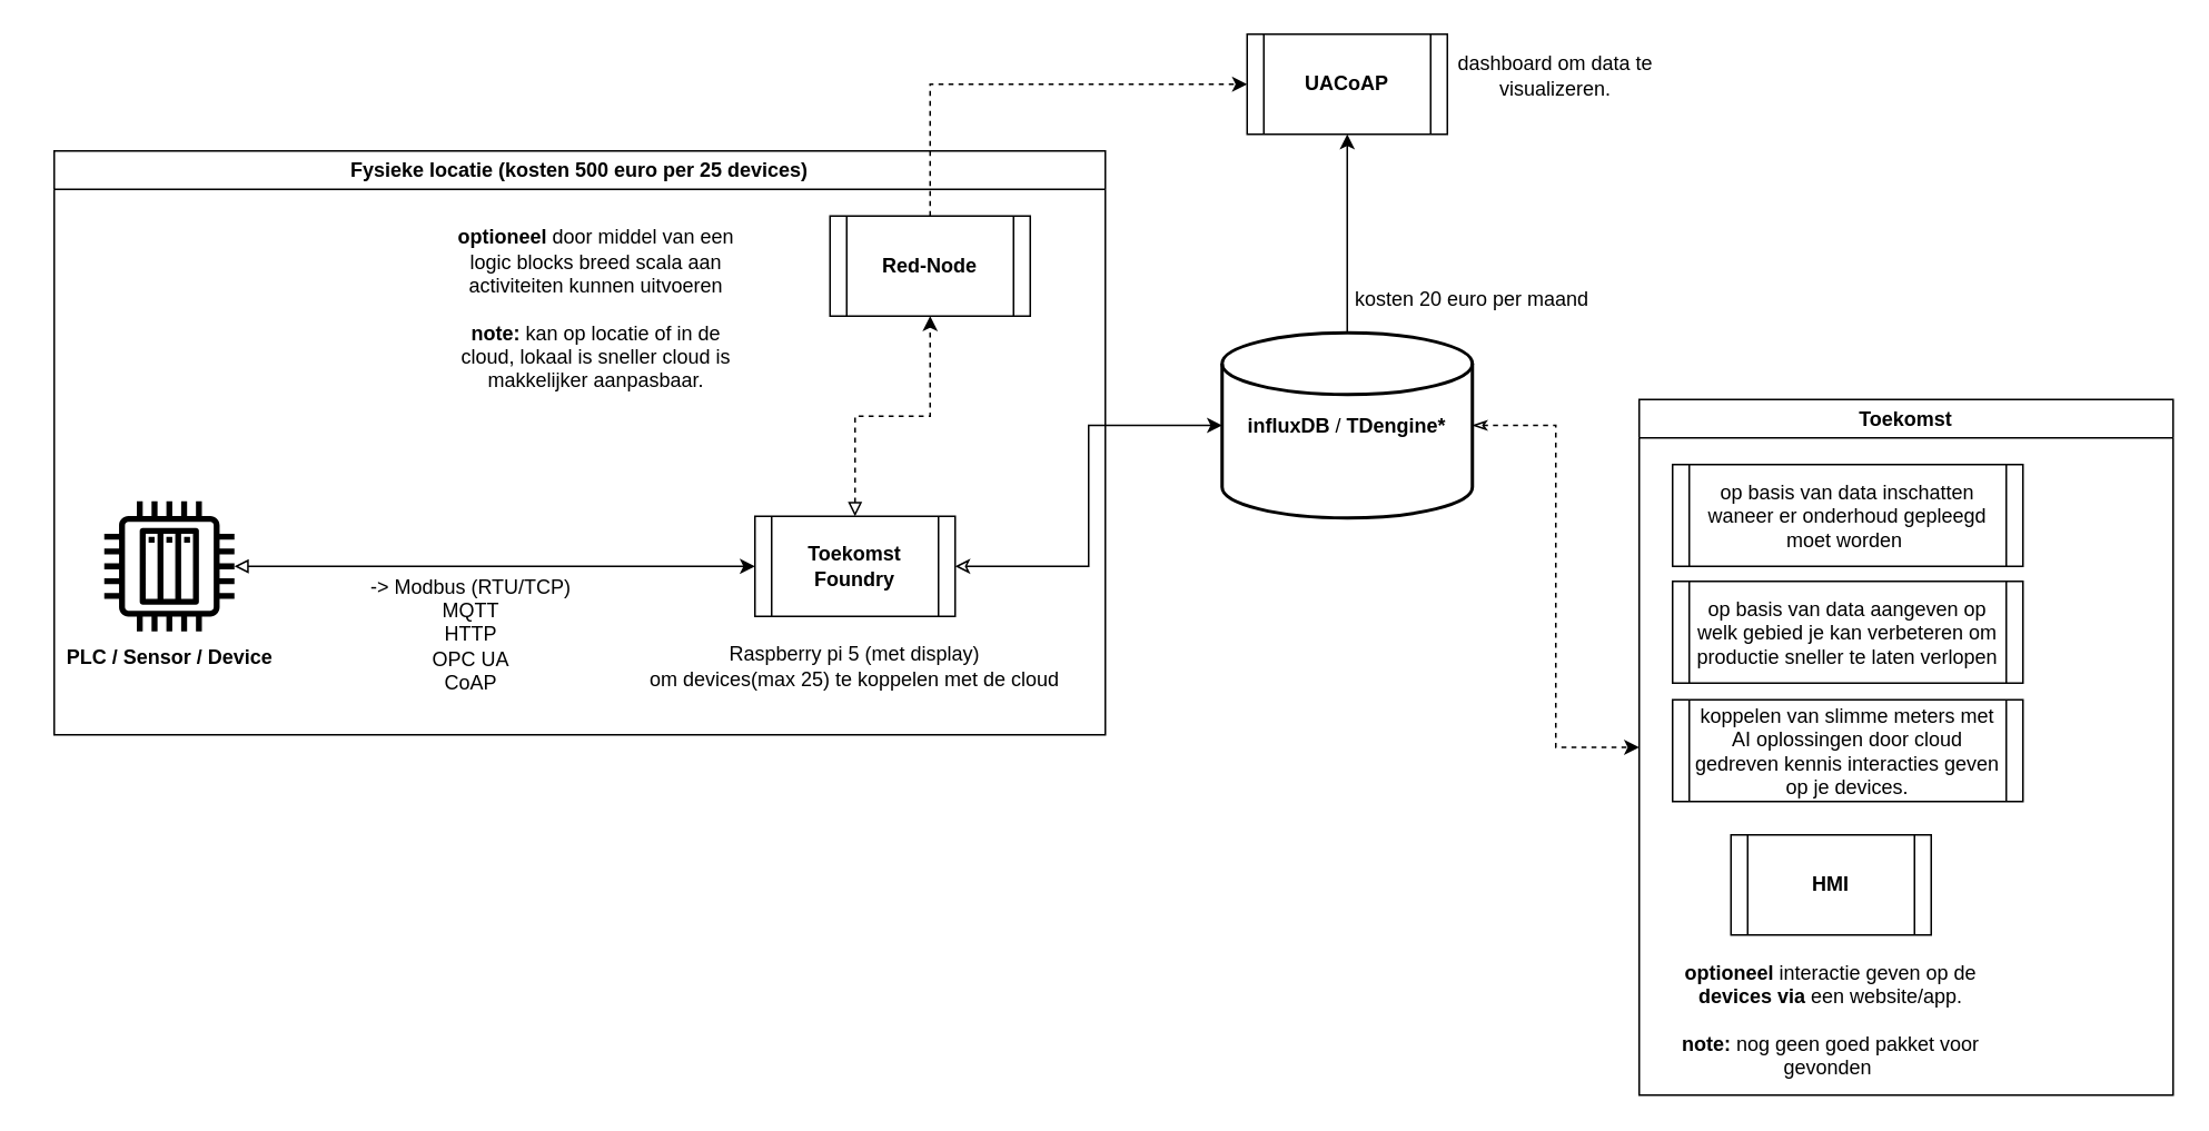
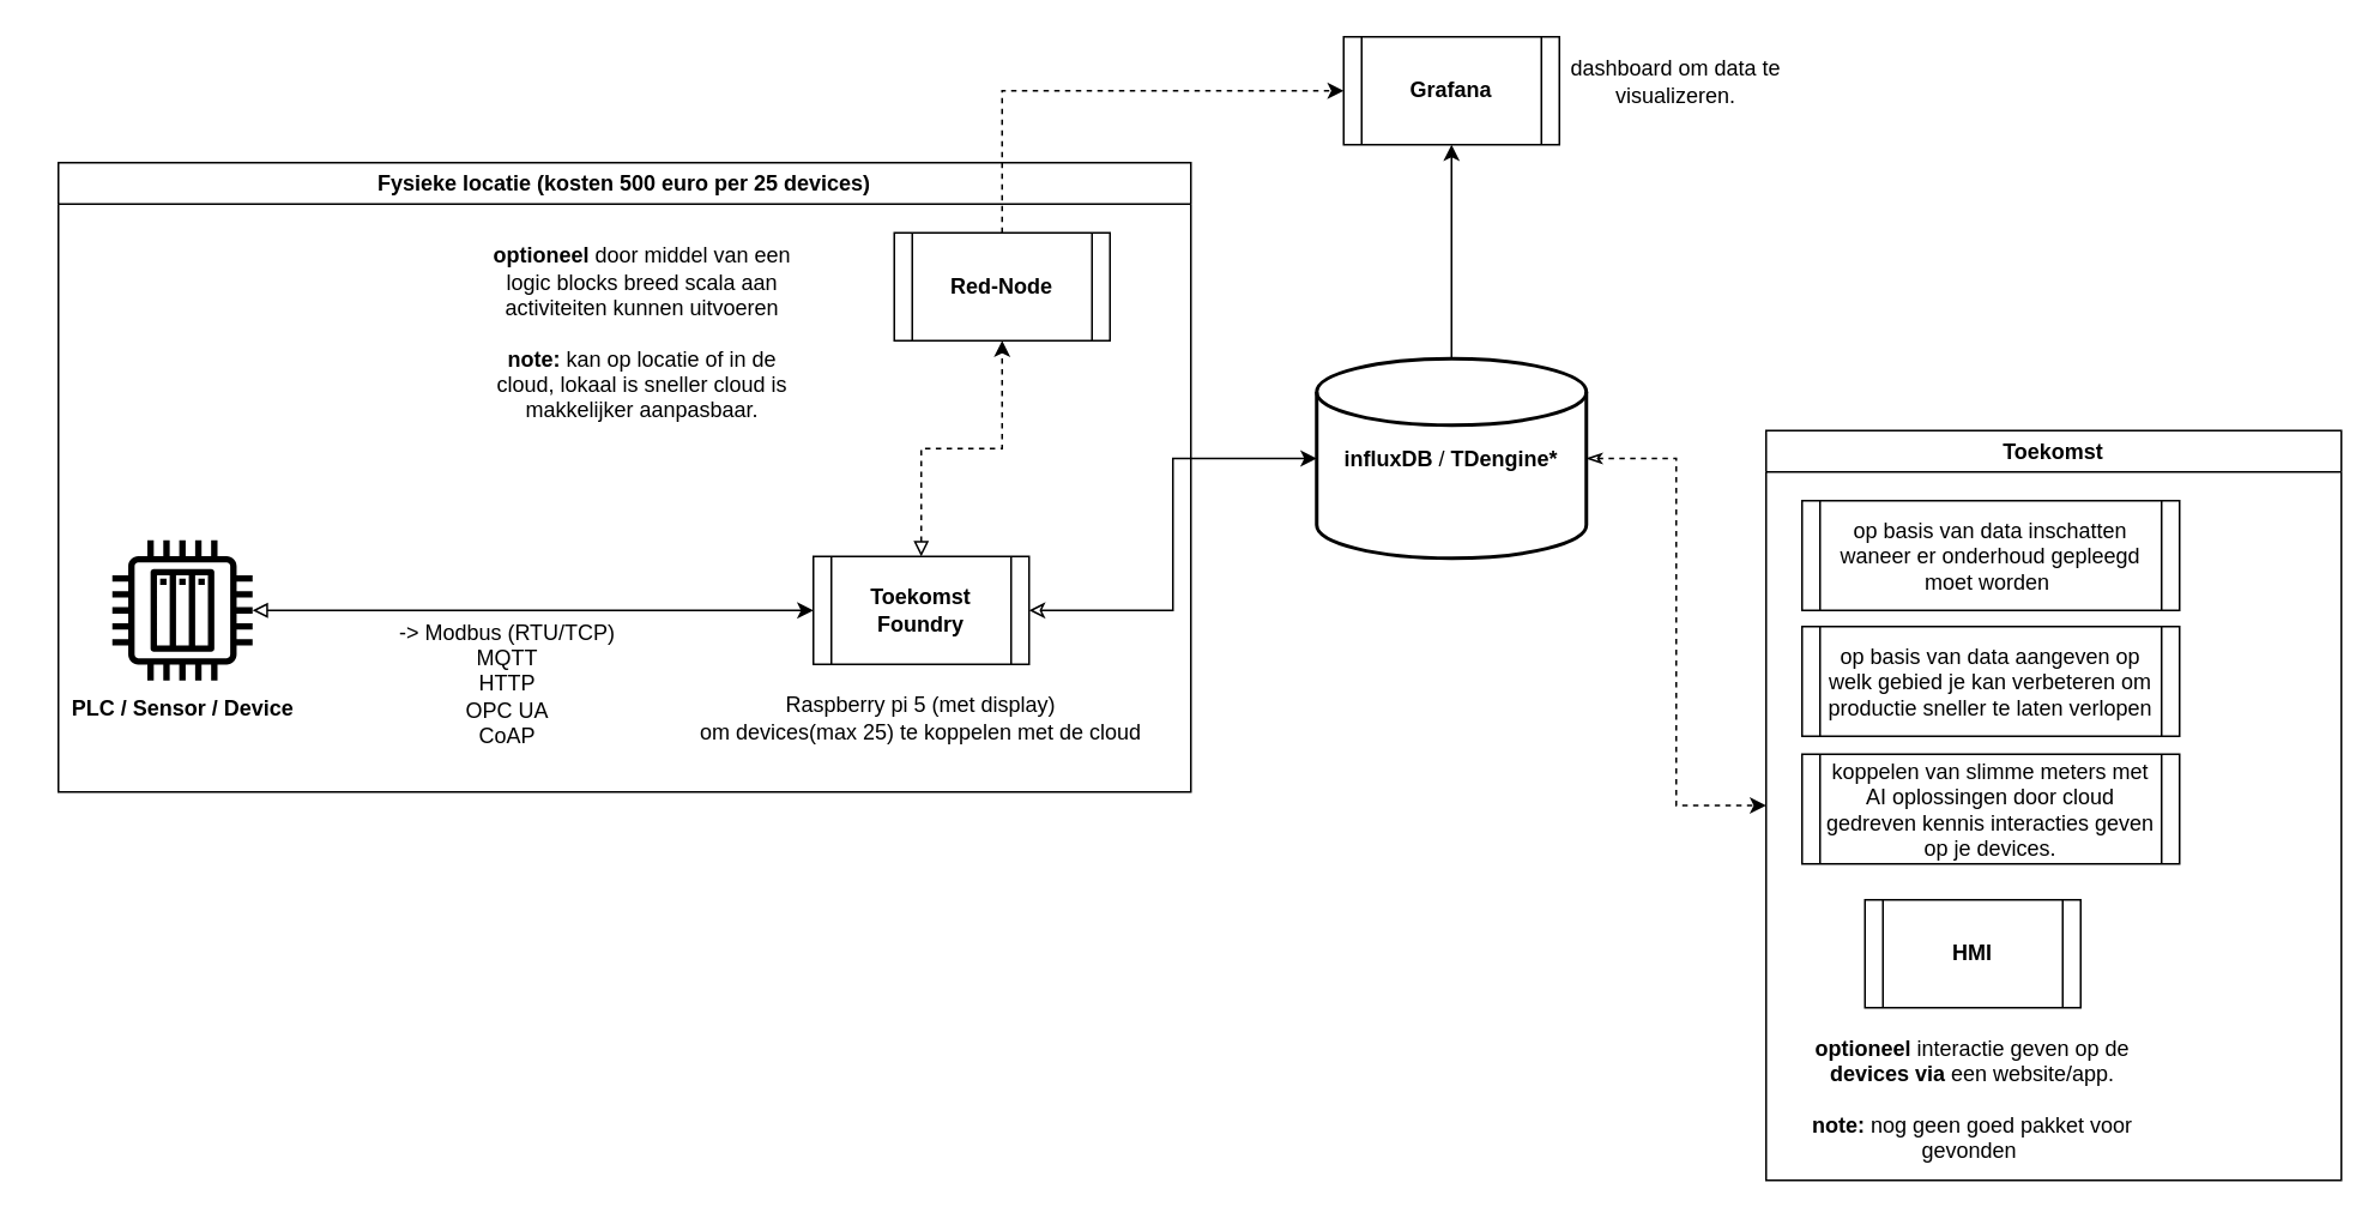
  <mxCell id="0" />
  <mxCell id="1" parent="0" />
  <mxCell id="2" value="" style="edgeStyle=orthogonalEdgeStyle;rounded=0;orthogonalLoop=1;jettySize=auto;html=1;" parent="1" source="4" target="16" edge="1"><mxGeometry relative="1" as="geometry" /></mxCell>
  <mxCell id="3" style="edgeStyle=orthogonalEdgeStyle;rounded=0;orthogonalLoop=1;jettySize=auto;html=1;exitX=1;exitY=0.5;exitDx=0;exitDy=0;exitPerimeter=0;entryX=0;entryY=0.5;entryDx=0;entryDy=0;startArrow=classicThin;startFill=0;dashed=1;" parent="1" source="4" target="18" edge="1"><mxGeometry relative="1" as="geometry" /></mxCell>
  <mxCell id="4" value="&lt;b&gt;influxDB&lt;/b&gt; / &lt;b&gt;TDengine*&lt;/b&gt;" style="strokeWidth=2;html=1;shape=mxgraph.flowchart.database;whiteSpace=wrap;" parent="1" vertex="1"><mxGeometry x="732" y="199" width="150" height="111" as="geometry" /></mxCell>
  <mxCell id="5" style="edgeStyle=orthogonalEdgeStyle;rounded=0;orthogonalLoop=1;jettySize=auto;html=1;exitX=1;exitY=0.5;exitDx=0;exitDy=0;entryX=0;entryY=0.5;entryDx=0;entryDy=0;entryPerimeter=0;startArrow=classic;startFill=0;" parent="1" source="10" target="4" edge="1"><mxGeometry relative="1" as="geometry" /></mxCell>
  <mxCell id="6" value="&lt;p&gt;Fysieke locatie (kosten 500 euro per 25 devices)&lt;/p&gt;" style="swimlane;whiteSpace=wrap;html=1;" parent="1" vertex="1"><mxGeometry x="32" y="90" width="630" height="350" as="geometry"><mxRectangle x="70" y="90" width="120" height="30" as="alternateBounds" /></mxGeometry></mxCell>
  <mxCell id="7" value="" style="edgeStyle=orthogonalEdgeStyle;rounded=0;orthogonalLoop=1;jettySize=auto;html=1;entryX=0;entryY=0.5;entryDx=0;entryDy=0;startArrow=block;startFill=0;" parent="6" source="8" target="10" edge="1"><mxGeometry relative="1" as="geometry"><mxPoint x="167" y="249" as="targetPoint" /></mxGeometry></mxCell>
  <mxCell id="8" value="" style="sketch=0;outlineConnect=0;fillColor=#000000;strokeColor=#6F0000;dashed=0;verticalLabelPosition=bottom;verticalAlign=top;align=center;html=1;fontSize=12;fontStyle=0;aspect=fixed;pointerEvents=1;shape=mxgraph.aws4.iot_thing_plc;fontColor=#ffffff;" parent="6" vertex="1"><mxGeometry x="30" y="210" width="78" height="78" as="geometry" /></mxCell>
  <mxCell id="9" value="" style="edgeStyle=orthogonalEdgeStyle;rounded=0;orthogonalLoop=1;jettySize=auto;html=1;dashed=1;startArrow=block;startFill=0;" parent="6" source="10" target="11" edge="1"><mxGeometry relative="1" as="geometry" /></mxCell>
  <mxCell id="10" value="&lt;b&gt;Toekomst Foundry&lt;/b&gt;" style="shape=process;whiteSpace=wrap;html=1;backgroundOutline=1;size=0.083;" parent="6" vertex="1"><mxGeometry x="420" y="219" width="120" height="60" as="geometry" /></mxCell>
  <mxCell id="11" value="&lt;b&gt;Red-Node&lt;/b&gt;" style="shape=process;whiteSpace=wrap;html=1;backgroundOutline=1;size=0.083;" parent="6" vertex="1"><mxGeometry x="465" y="39" width="120" height="60" as="geometry" /></mxCell>
  <mxCell id="12" value="&lt;b&gt;optioneel&lt;/b&gt; door middel van een logic blocks breed scala aan activiteiten kunnen uitvoeren&lt;br&gt;&lt;br&gt;&lt;b&gt;note: &lt;/b&gt;kan op locatie of in de cloud, lokaal is sneller cloud is makkelijker aanpasbaar." style="text;html=1;align=center;verticalAlign=middle;whiteSpace=wrap;rounded=0;" parent="6" vertex="1"><mxGeometry x="240" y="39" width="170" height="111" as="geometry" /></mxCell>
  <mxCell id="13" value="&lt;b&gt;PLC /&amp;nbsp;&lt;/b&gt;&lt;b&gt;Sensor / Device&lt;/b&gt;" style="text;html=1;align=center;verticalAlign=middle;whiteSpace=wrap;rounded=0;" parent="6" vertex="1"><mxGeometry x="-11.5" y="288" width="161" height="32" as="geometry" /></mxCell>
  <mxCell id="14" value="&lt;span style=&quot;text-align: left;&quot;&gt;-&amp;gt; Modbus (RTU/TCP)&lt;/span&gt;&lt;br style=&quot;text-align: left;&quot;&gt;&lt;span style=&quot;text-align: left;&quot;&gt;MQTT&lt;/span&gt;&lt;br style=&quot;text-align: left;&quot;&gt;&lt;span style=&quot;text-align: left;&quot;&gt;HTTP&lt;/span&gt;&lt;br style=&quot;text-align: left;&quot;&gt;&lt;span style=&quot;text-align: left;&quot;&gt;OPC UA&lt;/span&gt;&lt;br style=&quot;text-align: left;&quot;&gt;&lt;span style=&quot;text-align: left;&quot;&gt;CoAP&lt;/span&gt;" style="text;html=1;align=center;verticalAlign=middle;whiteSpace=wrap;rounded=0;" parent="6" vertex="1"><mxGeometry x="180" y="230" width="140" height="120" as="geometry" /></mxCell>
  <mxCell id="15" value="Raspberry pi 5 (met display)&lt;br&gt;&amp;nbsp;om devices(max 25)&amp;nbsp;te koppelen met de cloud&amp;nbsp;" style="text;html=1;align=center;verticalAlign=middle;whiteSpace=wrap;rounded=0;" parent="6" vertex="1"><mxGeometry x="345" y="284" width="270" height="50" as="geometry" /></mxCell>
- <mxCell id="16" value="&lt;b&gt;UACoAP&lt;/b&gt;" style="shape=process;whiteSpace=wrap;html=1;backgroundOutline=1;size=0.083;" parent="1" vertex="1"><mxGeometry x="747" y="20" width="120" height="60" as="geometry" /></mxCell>
+ <mxCell id="16" value="&lt;b&gt;Grafana&lt;/b&gt;" style="shape=process;whiteSpace=wrap;html=1;backgroundOutline=1;size=0.083;" parent="1" vertex="1"><mxGeometry x="747" y="20" width="120" height="60" as="geometry" /></mxCell>
  <mxCell id="17" value="dashboard om data te visualizeren." style="text;html=1;align=center;verticalAlign=middle;whiteSpace=wrap;rounded=0;" parent="1" vertex="1"><mxGeometry x="867" y="20" width="130" height="50" as="geometry" /></mxCell>
  <mxCell id="18" value="Toekomst" style="swimlane;whiteSpace=wrap;html=1;" parent="1" vertex="1"><mxGeometry x="982" y="239" width="320" height="417" as="geometry"><mxRectangle x="1020" y="239" width="90" height="30" as="alternateBounds" /></mxGeometry></mxCell>
  <mxCell id="19" value="op basis van data inschatten waneer er onderhoud gepleegd moet worden&amp;nbsp;" style="shape=process;whiteSpace=wrap;html=1;backgroundOutline=1;size=0.048;" parent="18" vertex="1"><mxGeometry x="20" y="39" width="210" height="61" as="geometry" /></mxCell>
  <mxCell id="20" value="op basis van data aangeven op welk gebied je kan verbeteren om productie sneller te laten verlopen" style="shape=process;whiteSpace=wrap;html=1;backgroundOutline=1;size=0.048;" parent="18" vertex="1"><mxGeometry x="20" y="109" width="210" height="61" as="geometry" /></mxCell>
  <mxCell id="21" value="koppelen van slimme meters met AI oplossingen door cloud gedreven kennis interacties geven op je devices." style="shape=process;whiteSpace=wrap;html=1;backgroundOutline=1;size=0.048;" parent="18" vertex="1"><mxGeometry x="20" y="180" width="210" height="61" as="geometry" /></mxCell>
  <mxCell id="22" value="&lt;b&gt;HMI&lt;/b&gt;" style="shape=process;whiteSpace=wrap;html=1;backgroundOutline=1;size=0.083;" parent="18" vertex="1"><mxGeometry x="55" y="261" width="120" height="60" as="geometry" /></mxCell>
  <mxCell id="23" value="&lt;b&gt;optioneel&amp;nbsp;&lt;/b&gt;interactie geven op de &lt;b&gt;devices via &lt;/b&gt;een website/app.&lt;br&gt;&lt;br&gt;&lt;b&gt;note: &lt;/b&gt;nog geen goed pakket voor gevonden&amp;nbsp;" style="text;html=1;align=center;verticalAlign=middle;whiteSpace=wrap;rounded=0;" parent="18" vertex="1"><mxGeometry x="20" y="337" width="190" height="70" as="geometry" /></mxCell>
- <mxCell id="24" value="kosten 20 euro per maand" style="text;html=1;align=center;verticalAlign=middle;whiteSpace=wrap;rounded=0;" parent="1" vertex="1"><mxGeometry x="802" y="159" width="160" height="40" as="geometry" /></mxCell>
  <mxCell id="25" style="edgeStyle=orthogonalEdgeStyle;rounded=0;orthogonalLoop=1;jettySize=auto;html=1;exitX=0.5;exitY=0;exitDx=0;exitDy=0;entryX=0;entryY=0.5;entryDx=0;entryDy=0;dashed=1;" parent="1" source="11" target="16" edge="1"><mxGeometry relative="1" as="geometry" /></mxCell>
